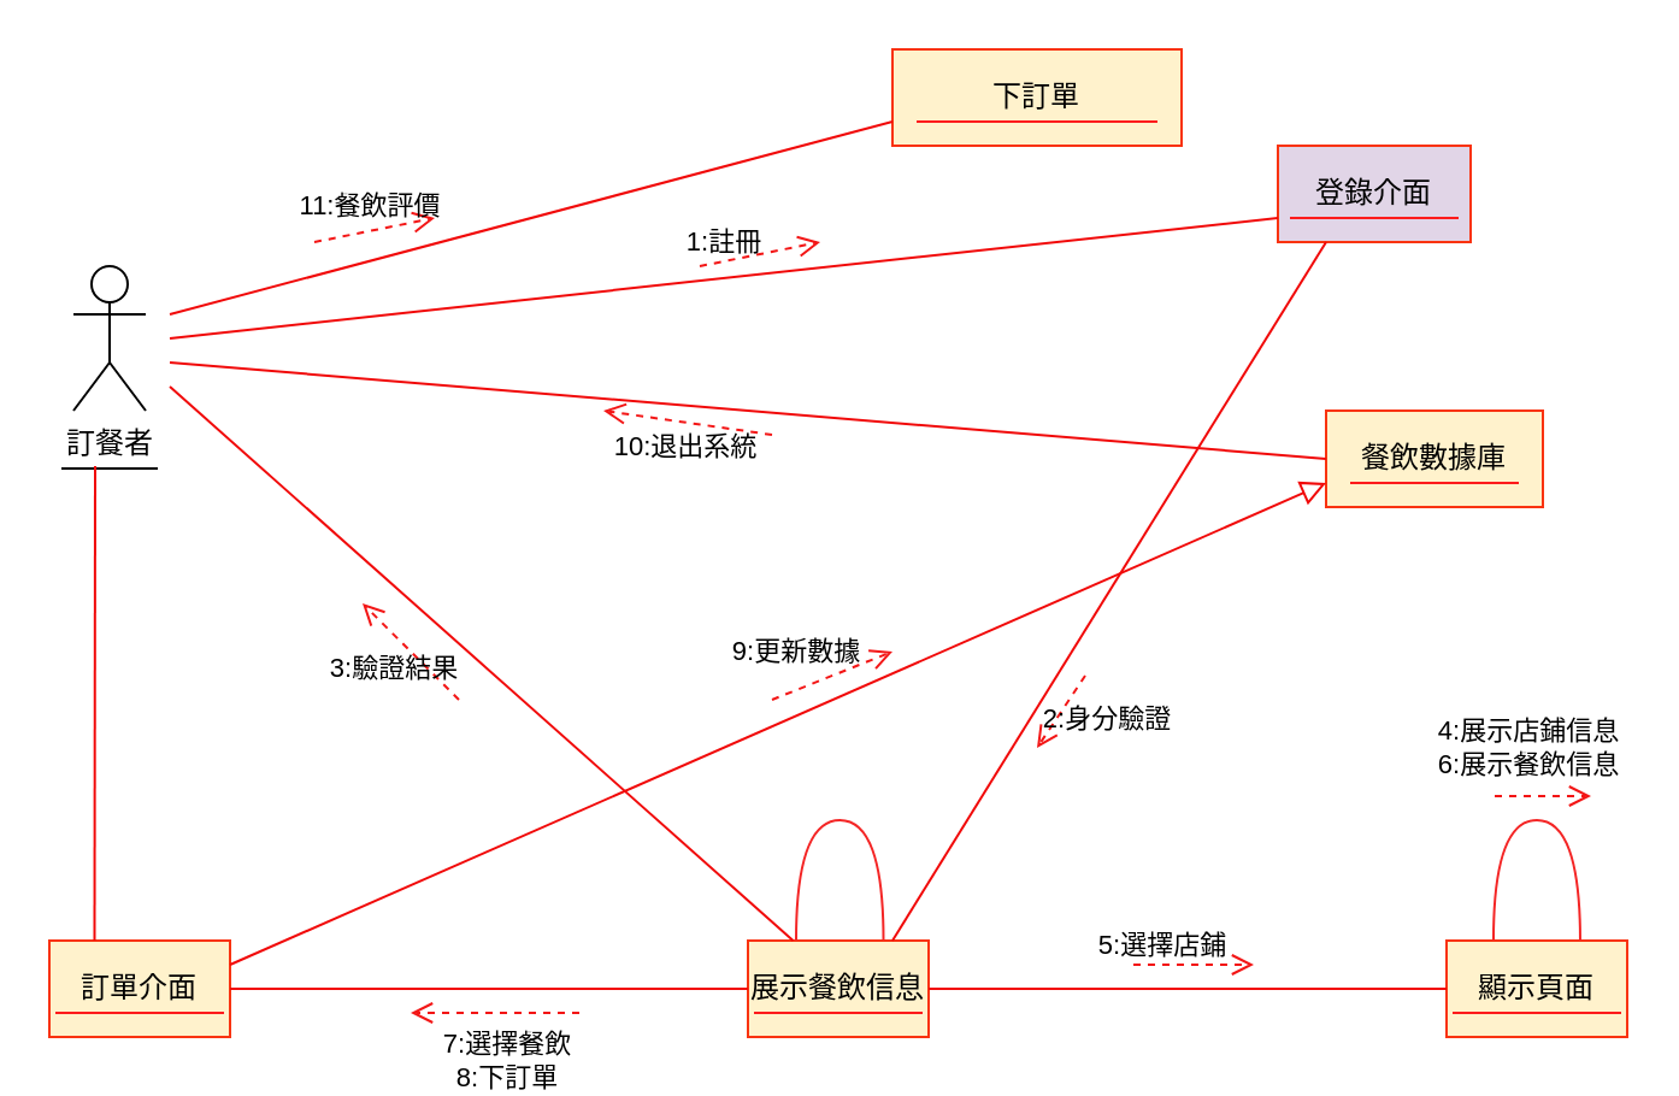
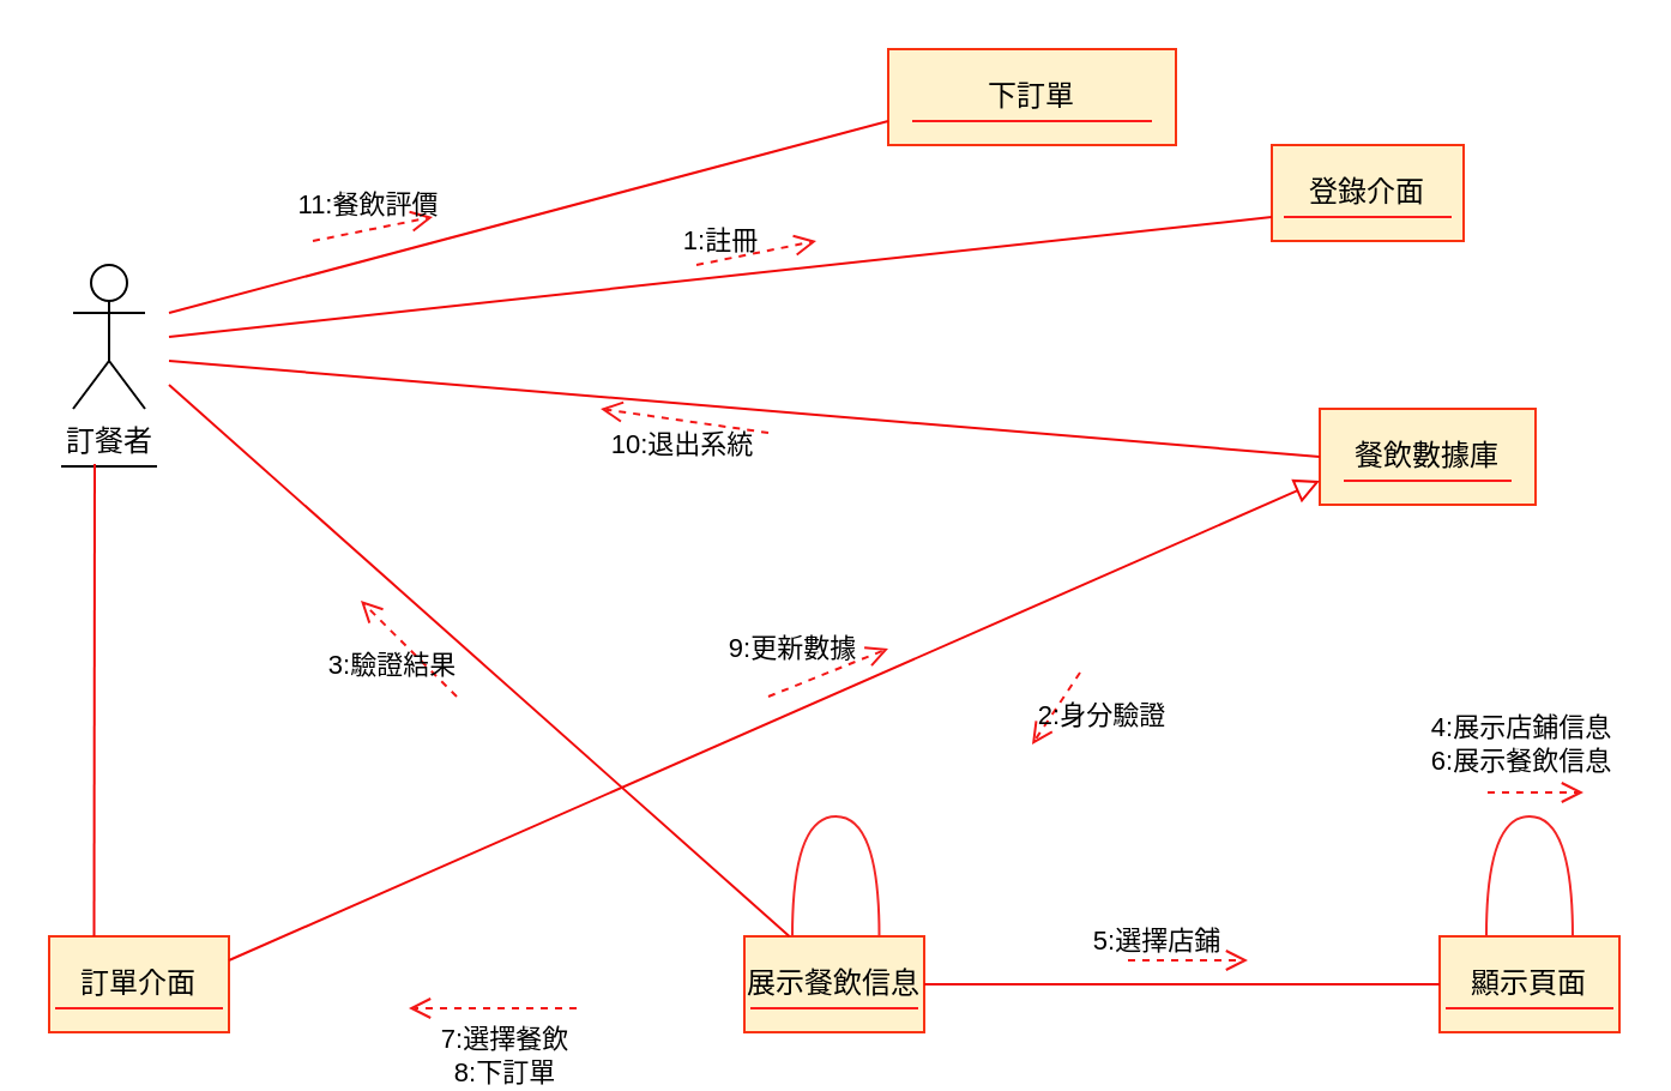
  <mxCell id="0" />
  <mxCell id="1" parent="0" />
  <mxCell id="2" value="訂餐者" style="shape=umlActor;verticalLabelPosition=bottom;verticalAlign=top;html=1;outlineConnect=0;" vertex="1" parent="1"><mxGeometry x="30" y="110" width="30" height="60" as="geometry" /></mxCell>
  <mxCell id="3" value="下訂單" style="rounded=0;whiteSpace=wrap;html=1;fillColor=#fff2cc;strokeColor=#f93310;" vertex="1" parent="1"><mxGeometry x="370" y="20" width="120" height="40" as="geometry" /></mxCell>
  <mxCell id="4" value="" style="endArrow=none;html=1;rounded=0;edgeStyle=orthogonalEdgeStyle;strokeColor=#fd1c1c;" edge="1" parent="1"><mxGeometry relative="1" as="geometry"><mxPoint x="380" y="50" as="sourcePoint" /><mxPoint x="480" y="50" as="targetPoint" /></mxGeometry></mxCell>
- <mxCell id="5" value="登錄介面" style="rounded=0;whiteSpace=wrap;html=1;fillColor=#e1d5e7;strokeColor=#f93310;" vertex="1" parent="1"><mxGeometry x="530" y="60" width="80" height="40" as="geometry" /></mxCell>
+ <mxCell id="5" value="登錄介面" style="rounded=0;whiteSpace=wrap;html=1;fillColor=#fff2cc;strokeColor=#f93310;" vertex="1" parent="1"><mxGeometry x="530" y="60" width="80" height="40" as="geometry" /></mxCell>
  <mxCell id="6" value="餐飲數據庫" style="rounded=0;whiteSpace=wrap;html=1;fillColor=#fff2cc;strokeColor=#f93310;" vertex="1" parent="1"><mxGeometry x="550" y="170" width="90" height="40" as="geometry" /></mxCell>
  <mxCell id="7" value="訂單介面" style="rounded=0;whiteSpace=wrap;html=1;fillColor=#fff2cc;strokeColor=#f93310;" vertex="1" parent="1"><mxGeometry x="20" y="390" width="75" height="40" as="geometry" /></mxCell>
  <mxCell id="8" value="展示餐飲信息" style="rounded=0;whiteSpace=wrap;html=1;fillColor=#fff2cc;strokeColor=#f93310;" vertex="1" parent="1"><mxGeometry x="310" y="390" width="75" height="40" as="geometry" /></mxCell>
  <mxCell id="9" value="顯示頁面" style="rounded=0;whiteSpace=wrap;html=1;fillColor=#fff2cc;strokeColor=#f93310;" vertex="1" parent="1"><mxGeometry x="600" y="390" width="75" height="40" as="geometry" /></mxCell>
  <mxCell id="10" value="" style="curved=1;endArrow=none;html=1;rounded=0;edgeStyle=orthogonalEdgeStyle;exitX=0.75;exitY=0;exitDx=0;exitDy=0;endFill=0;strokeColor=#f42525;" edge="1" parent="1" source="8"><mxGeometry width="50" height="50" relative="1" as="geometry"><mxPoint x="310" y="370" as="sourcePoint" /><mxPoint x="330" y="390" as="targetPoint" /><Array as="points"><mxPoint x="366" y="340" /><mxPoint x="330" y="340" /></Array></mxGeometry></mxCell>
  <mxCell id="11" value="" style="curved=1;endArrow=none;html=1;rounded=0;edgeStyle=orthogonalEdgeStyle;exitX=0.75;exitY=0;exitDx=0;exitDy=0;endFill=0;strokeColor=#f42525;" edge="1" parent="1"><mxGeometry width="50" height="50" relative="1" as="geometry"><mxPoint x="655.49" y="390" as="sourcePoint" /><mxPoint x="619.49" y="390" as="targetPoint" /><Array as="points"><mxPoint x="655.49" y="340" /><mxPoint x="619.49" y="340" /></Array></mxGeometry></mxCell>
  <mxCell id="12" value="" style="endArrow=none;html=1;rounded=0;edgeStyle=orthogonalEdgeStyle;strokeColor=#fd1c1c;" edge="1" parent="1"><mxGeometry relative="1" as="geometry"><mxPoint x="312.5" y="420" as="sourcePoint" /><mxPoint x="382.5" y="420" as="targetPoint" /></mxGeometry></mxCell>
  <mxCell id="13" value="" style="endArrow=none;html=1;rounded=0;edgeStyle=orthogonalEdgeStyle;strokeColor=#fd1c1c;" edge="1" parent="1"><mxGeometry relative="1" as="geometry"><mxPoint x="535" y="90" as="sourcePoint" /><mxPoint x="605" y="90" as="targetPoint" /></mxGeometry></mxCell>
  <mxCell id="14" value="" style="endArrow=none;html=1;rounded=0;edgeStyle=orthogonalEdgeStyle;strokeColor=#fd1c1c;" edge="1" parent="1"><mxGeometry relative="1" as="geometry"><mxPoint x="560" y="200" as="sourcePoint" /><mxPoint x="630" y="200" as="targetPoint" /></mxGeometry></mxCell>
  <mxCell id="15" value="" style="endArrow=none;html=1;rounded=0;edgeStyle=orthogonalEdgeStyle;strokeColor=#fd1c1c;" edge="1" parent="1"><mxGeometry relative="1" as="geometry"><mxPoint x="602.5" y="420" as="sourcePoint" /><mxPoint x="672.5" y="420" as="targetPoint" /></mxGeometry></mxCell>
  <mxCell id="16" value="" style="endArrow=none;html=1;rounded=0;edgeStyle=orthogonalEdgeStyle;strokeColor=#fd1c1c;" edge="1" parent="1"><mxGeometry relative="1" as="geometry"><mxPoint x="22.5" y="420" as="sourcePoint" /><mxPoint x="92.5" y="420" as="targetPoint" /></mxGeometry></mxCell>
  <mxCell id="17" value="" style="endArrow=none;html=1;rounded=0;endSize=8;startSize=8;endFill=0;strokeColor=#f10909;entryX=0;entryY=0.75;entryDx=0;entryDy=0;" edge="1" parent="1" target="3"><mxGeometry width="50" height="50" relative="1" as="geometry"><mxPoint x="70" y="130" as="sourcePoint" /><mxPoint x="120" y="80" as="targetPoint" /></mxGeometry></mxCell>
  <mxCell id="18" value="" style="endArrow=none;html=1;rounded=0;endSize=8;startSize=8;endFill=0;strokeColor=#f10909;entryX=0;entryY=0.75;entryDx=0;entryDy=0;" edge="1" parent="1" target="5"><mxGeometry width="50" height="50" relative="1" as="geometry"><mxPoint x="70" y="140" as="sourcePoint" /><mxPoint x="380" y="60" as="targetPoint" /></mxGeometry></mxCell>
  <mxCell id="19" value="" style="endArrow=none;html=1;rounded=0;endSize=8;startSize=8;endFill=0;strokeColor=#f10909;entryX=0;entryY=0.5;entryDx=0;entryDy=0;" edge="1" parent="1" target="6"><mxGeometry width="50" height="50" relative="1" as="geometry"><mxPoint x="70" y="150" as="sourcePoint" /><mxPoint x="390" y="140" as="targetPoint" /></mxGeometry></mxCell>
  <mxCell id="20" value="" style="endArrow=block;html=1;rounded=0;endSize=8;startSize=8;endFill=0;strokeColor=#f10909;entryX=0;entryY=0.75;entryDx=0;entryDy=0;exitX=1;exitY=0.25;exitDx=0;exitDy=0;" edge="1" parent="1" source="7" target="6"><mxGeometry width="50" height="50" relative="1" as="geometry"><mxPoint x="100" y="160" as="sourcePoint" /><mxPoint x="400" y="80" as="targetPoint" /></mxGeometry></mxCell>
- <mxCell id="21" value="" style="endArrow=none;html=1;rounded=0;endSize=8;startSize=8;endFill=0;strokeColor=#f10909;entryX=0.25;entryY=1;entryDx=0;entryDy=0;exitX=0.8;exitY=0;exitDx=0;exitDy=0;exitPerimeter=0;" edge="1" parent="1" source="8" target="5"><mxGeometry width="50" height="50" relative="1" as="geometry"><mxPoint x="110" y="170" as="sourcePoint" /><mxPoint x="410" y="90" as="targetPoint" /></mxGeometry></mxCell>
  <mxCell id="22" value="" style="endArrow=none;html=1;rounded=0;endSize=8;startSize=8;endFill=0;strokeColor=#f10909;exitX=0.25;exitY=0;exitDx=0;exitDy=0;" edge="1" parent="1" source="8"><mxGeometry width="50" height="50" relative="1" as="geometry"><mxPoint x="120" y="180" as="sourcePoint" /><mxPoint x="70" y="160" as="targetPoint" /></mxGeometry></mxCell>
- <mxCell id="23" value="" style="endArrow=none;html=1;rounded=0;endSize=8;startSize=8;endFill=0;strokeColor=#f10909;entryX=0;entryY=0.5;entryDx=0;entryDy=0;exitX=1;exitY=0.5;exitDx=0;exitDy=0;" edge="1" parent="1" source="7" target="8"><mxGeometry width="50" height="50" relative="1" as="geometry"><mxPoint x="130" y="190" as="sourcePoint" /><mxPoint x="430" y="110" as="targetPoint" /></mxGeometry></mxCell>
  <mxCell id="24" value="" style="endArrow=none;html=1;rounded=0;endSize=8;startSize=8;endFill=0;strokeColor=#f10909;exitX=1;exitY=0.5;exitDx=0;exitDy=0;" edge="1" parent="1" source="8"><mxGeometry width="50" height="50" relative="1" as="geometry"><mxPoint x="390" y="410" as="sourcePoint" /><mxPoint x="600" y="410" as="targetPoint" /></mxGeometry></mxCell>
  <mxCell id="25" value="10:退出系統" style="endArrow=open;endSize=7;dashed=1;html=1;rounded=0;labelBackgroundColor=none;strokeColor=#f31616;" edge="1" parent="1"><mxGeometry y="10" width="160" relative="1" as="geometry"><mxPoint x="320" y="180" as="sourcePoint" /><mxPoint x="250" y="170" as="targetPoint" /><mxPoint as="offset" /></mxGeometry></mxCell>
  <mxCell id="26" value="11:餐飲評價" style="endArrow=open;endSize=7;dashed=1;html=1;rounded=0;labelBackgroundColor=none;strokeColor=#f31616;" edge="1" parent="1"><mxGeometry y="10" width="160" relative="1" as="geometry"><mxPoint x="130" y="100" as="sourcePoint" /><mxPoint x="180" y="90" as="targetPoint" /><mxPoint as="offset" /></mxGeometry></mxCell>
  <mxCell id="27" value="1:註冊" style="endArrow=open;endSize=7;dashed=1;html=1;rounded=0;labelBackgroundColor=none;strokeColor=#f31616;" edge="1" parent="1"><mxGeometry x="-0.538" y="8" width="160" relative="1" as="geometry"><mxPoint x="290" y="110" as="sourcePoint" /><mxPoint x="340" y="100" as="targetPoint" /><mxPoint as="offset" /></mxGeometry></mxCell>
  <mxCell id="28" value="3:驗證結果" style="endArrow=open;endSize=7;dashed=1;html=1;rounded=0;labelBackgroundColor=none;strokeColor=#f31616;" edge="1" parent="1"><mxGeometry x="0.002" y="10" width="160" relative="1" as="geometry"><mxPoint x="190" y="290" as="sourcePoint" /><mxPoint x="150" y="250" as="targetPoint" /><mxPoint as="offset" /></mxGeometry></mxCell>
  <mxCell id="29" value="9:更新數據" style="endArrow=open;endSize=7;dashed=1;html=1;rounded=0;labelBackgroundColor=none;strokeColor=#f31616;" edge="1" parent="1"><mxGeometry x="-0.379" y="15" width="160" relative="1" as="geometry"><mxPoint x="320" y="290" as="sourcePoint" /><mxPoint x="370" y="270" as="targetPoint" /><mxPoint as="offset" /></mxGeometry></mxCell>
  <mxCell id="30" value="2:身分驗證" style="endArrow=open;endSize=7;dashed=1;html=1;rounded=0;labelBackgroundColor=none;strokeColor=#f31616;" edge="1" parent="1"><mxGeometry x="-0.462" y="18" width="160" relative="1" as="geometry"><mxPoint x="450" y="280" as="sourcePoint" /><mxPoint x="430" y="310" as="targetPoint" /><mxPoint as="offset" /></mxGeometry></mxCell>
  <mxCell id="31" value="5:選擇店鋪" style="endArrow=open;endSize=7;dashed=1;html=1;rounded=0;labelBackgroundColor=none;strokeColor=#f31616;" edge="1" parent="1"><mxGeometry x="-0.533" y="8" width="160" relative="1" as="geometry"><mxPoint x="470" y="400" as="sourcePoint" /><mxPoint x="520" y="400" as="targetPoint" /><mxPoint as="offset" /></mxGeometry></mxCell>
  <mxCell id="32" value="7:選擇餐飲&lt;br&gt;8:下訂單" style="endArrow=open;endSize=7;dashed=1;html=1;rounded=0;labelBackgroundColor=none;strokeColor=#f31616;" edge="1" parent="1"><mxGeometry x="-0.143" y="20" width="160" relative="1" as="geometry"><mxPoint x="240" y="420" as="sourcePoint" /><mxPoint x="170" y="420" as="targetPoint" /><mxPoint as="offset" /></mxGeometry></mxCell>
  <mxCell id="33" value="" style="line;strokeWidth=1;fillColor=none;align=left;verticalAlign=middle;spacingTop=-1;spacingLeft=3;spacingRight=3;rotatable=0;labelPosition=right;points=[];portConstraint=eastwest;strokeColor=inherit;" vertex="1" parent="1"><mxGeometry x="25" y="190" width="40" height="8" as="geometry" /></mxCell>
  <mxCell id="34" value="" style="endArrow=none;html=1;rounded=0;endSize=8;startSize=8;endFill=0;strokeColor=#f10909;exitX=0.25;exitY=0;exitDx=0;exitDy=0;" edge="1" parent="1" source="7"><mxGeometry width="50" height="50" relative="1" as="geometry"><mxPoint x="299" y="428" as="sourcePoint" /><mxPoint x="39" y="193" as="targetPoint" /></mxGeometry></mxCell>
  <mxCell id="35" value="4:展示店鋪信息&lt;br&gt;6:展示餐飲信息" style="endArrow=open;endSize=7;dashed=1;html=1;rounded=0;labelBackgroundColor=none;strokeColor=#f31616;" edge="1" parent="1"><mxGeometry x="-0.3" y="20" width="160" relative="1" as="geometry"><mxPoint x="620" y="330" as="sourcePoint" /><mxPoint x="660" y="330" as="targetPoint" /><mxPoint as="offset" /><Array as="points" /></mxGeometry></mxCell>
